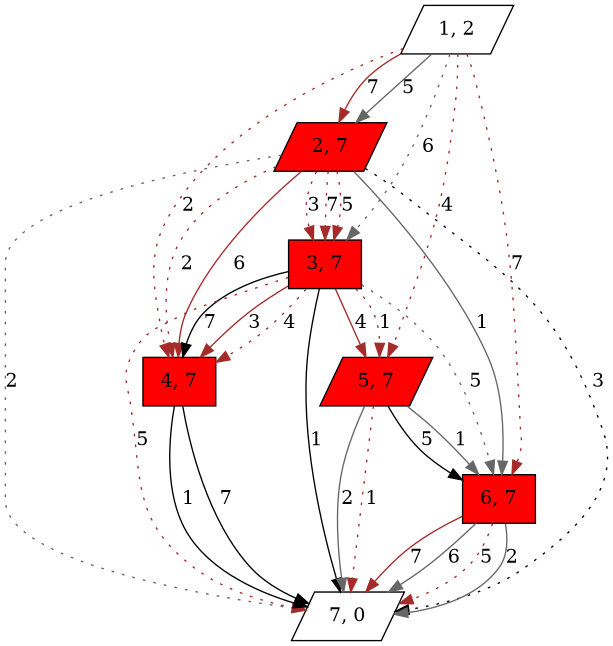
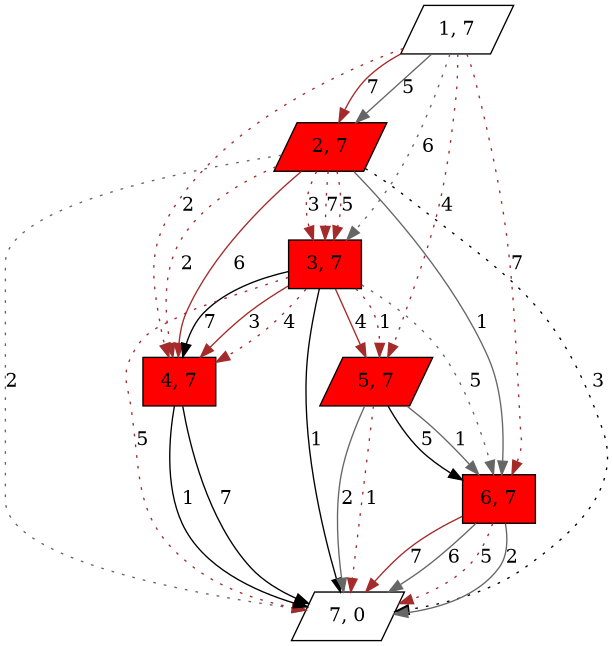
  digraph {
    node [shape=parallelogram fillcolor=red style=filled]
    edge [color=brown style=solid]
-   n1 [label="1, 2" fillcolor="" style=""]
+   n1 [label="1, 7" fillcolor="" style=""]
    n2 [label="2, 7"]
    n3 [label="3, 7" shape=box]
    n4 [label="4, 7" shape=box]
    n5 [label="5, 7"]
    n6 [label="6, 7" shape=box]
    n7 [label="7, 0" fillcolor="" style=""]
    n1 -> n2 [label=7]
    n1 -> n2 [label=5 color=gray40]
    n1 -> n3 [label=6 color=gray40 style=dotted]
    n1 -> n4 [label=2 style=dotted]
    n1 -> n5 [label=4 style=dotted]
    n1 -> n6 [label=7 style=dotted]
    n2 -> n3 [label=7 style=dotted]
    n2 -> n3 [label=5 style=dotted]
    n2 -> n3 [label=3 style=dotted]
    n2 -> n4 [label=6]
    n2 -> n4 [label=2 style=dotted]
    n2 -> n6 [label=1 color=gray40]
    n2 -> n7 [label=2 color=gray40 style=dotted]
    n2 -> n7 [label=3 color=black style=dotted]
    n3 -> n4 [label=7 color=black]
    n3 -> n4 [label=3]
    n3 -> n4 [label=4 style=dotted]
    n3 -> n5 [label=4]
    n3 -> n5 [label=1 style=dotted]
    n3 -> n6 [label=5 color=gray40 style=dotted]
    n3 -> n7 [label=5 style=dotted]
    n3 -> n7 [label=1 color=black]
    n4 -> n7 [label=7 color=black]
    n4 -> n7 [label=1 color=black]
    n5 -> n6 [label=1 color=gray40]
    n5 -> n6 [label=5 color=black]
    n5 -> n7 [label=1 style=dotted]
    n5 -> n7 [label=2 color=gray40]
    n6 -> n7 [label=6 color=gray40]
    n6 -> n7 [label=5 style=dotted]
    n6 -> n7 [label=2 color=gray40]
    n6 -> n7 [label=7]
  }
